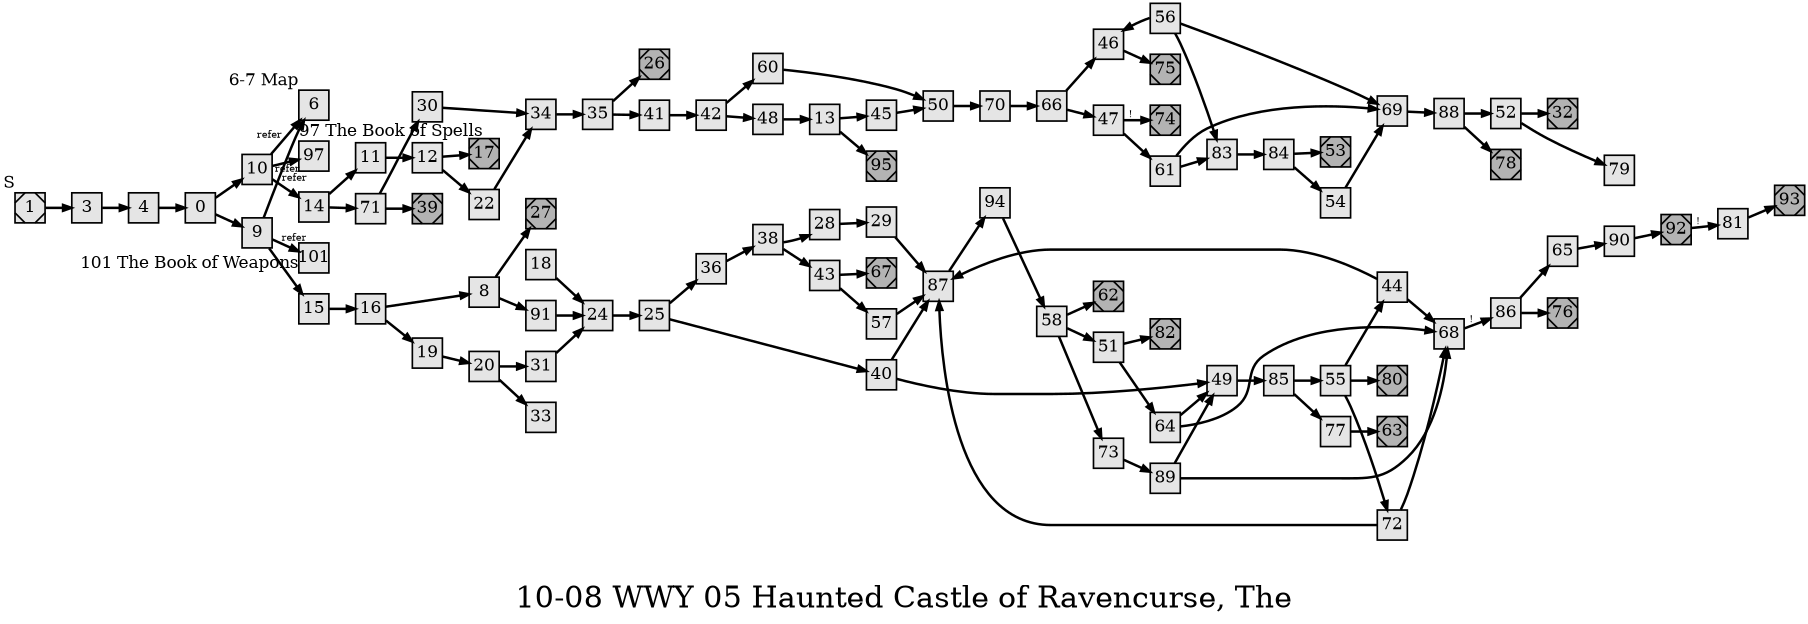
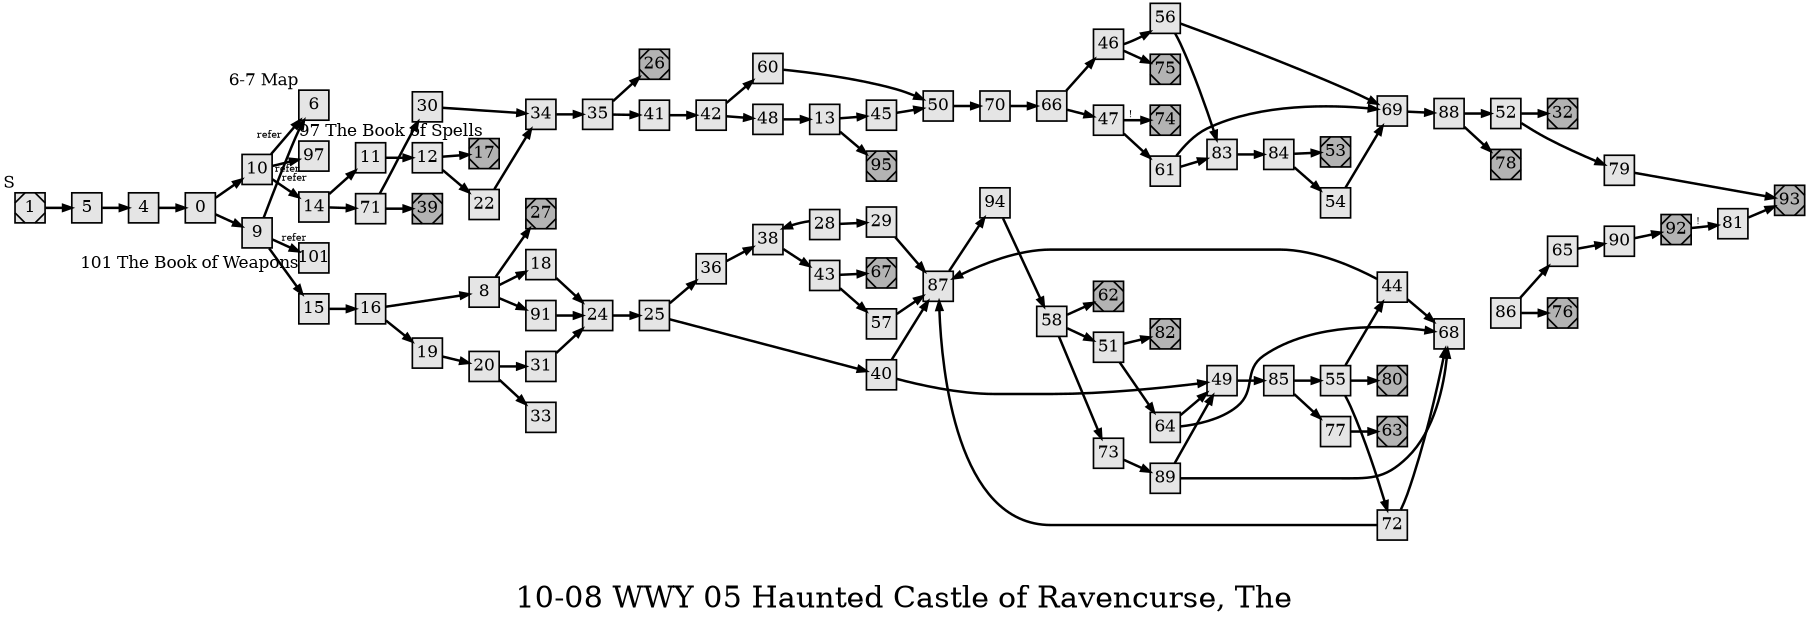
  digraph {
    fontsize=36
    label="10-08 WWY 05 Haunted Castle of Ravencurse, The"
    nodesep=0.35
    ordering=out
    rankdir=LR
    ranksep=0.45
    node [fillcolor=grey90 fixedsize=true fontsize=20 labelfloat=true margin="0,0" penwidth=2 regular=true shape=rect style=filled]
    edge [fontsize=12 labelfloat=true penwidth=3]
    1 [shape=Msquare xlabel=S]
-   3
+   3 [label=5]
    4
    n4 [label=0]
    10
    9
    6 [xlabel="6-7 Map"]
    97 [xlabel="97 The Book of Spells"]
    14
    101 [xlabel="101 The Book of Weapons"]
    15
    11
    71
    16
    n15 [label=91]
    8
    27 [fillcolor=grey70 shape=Msquare]
    18
    24
    25
    19
    12
    30
    39 [fillcolor=grey70 shape=Msquare]
    22
    17 [fillcolor=grey70 shape=Msquare]
    34
    35
    13
    45
    95 [fillcolor=grey70 shape=Msquare]
    50
    70
    20
    31
    33
    36
    40
    26 [fillcolor=grey70 shape=Msquare]
    41
    38
    87
    49
    28
    43
    94
    85
    29
    58
    32 [fillcolor=grey70 shape=Msquare]
    42
    60
    48
    67 [fillcolor=grey70 shape=Msquare]
    57
    55
    77
    44
    68
    86
    65
    76 [fillcolor=grey70 shape=Msquare]
    66
    46
    56
    75 [fillcolor=grey70 shape=Msquare]
    69
    83
    88
    84
    74 [fillcolor=grey70 shape=Msquare]
    47
    61
    72
    80 [fillcolor=grey70 shape=Msquare]
    63 [fillcolor=grey70 shape=Msquare]
    82 [fillcolor=grey70 shape=Msquare]
    51
    64
    52
    79
    93 [fillcolor=grey70 shape=Msquare]
    53 [fillcolor=grey70 shape=Msquare]
    54
    78 [fillcolor=grey70 shape=Msquare]
    62 [fillcolor=grey70 shape=Msquare]
    73
    89
    90
    92 [fillcolor=grey70 shape=Msquare]
    81
    1 -> 3
    3 -> 4
    4 -> n4
    n4 -> 10
    n4 -> 9
    10 -> 6 [xlabel=refer]
    10 -> 97 [xlabel=refer]
    10 -> 14
    9 -> 6 [xlabel=refer]
    9 -> 101 [xlabel=refer]
    9 -> 15
    14 -> 11
    14 -> 71
    15 -> 16
    11 -> 12
    71 -> 30
    71 -> 39
    16 -> 8
    16 -> 19
    n15 -> 24
    8 -> n15
    8 -> 27
+   8 -> 18
    18 -> 24
    24 -> 25
    25 -> 36
    25 -> 40
    19 -> 20
    12 -> 22
    12 -> 17
    30 -> 34
    22 -> 34
    34 -> 35
    35 -> 26
    35 -> 41
    13 -> 45
    13 -> 95
    45 -> 50
    50 -> 70
    70 -> 66
    20 -> 31
    20 -> 33
    31 -> 24
    36 -> 38
    40 -> 87
    40 -> 49
    41 -> 42
-   38 -> 28
+   28 -> 38
    38 -> 43
    87 -> 94
    49 -> 85
    28 -> 29
    43 -> 67
    43 -> 57
    94 -> 58
    85 -> 55
    85 -> 77
    29 -> 87
    58 -> 51
    58 -> 62
    58 -> 73
    42 -> 60
    42 -> 48
    60 -> 50
    48 -> 13
    57 -> 87
    55 -> 44
    55 -> 72
    55 -> 80
    77 -> 63
    44 -> 87
    44 -> 68
-   68 -> 86 [xlabel="!"]
    86 -> 65
    86 -> 76
    65 -> 90
    66 -> 46
    66 -> 47
-   56 -> 46
+   46 -> 56
    46 -> 75
    56 -> 69
    56 -> 83
    69 -> 88
    83 -> 84
    88 -> 52
    88 -> 78
    84 -> 53
    84 -> 54
    47 -> 74 [xlabel="!"]
    47 -> 61
    61 -> 69
    61 -> 83
    72 -> 87
    72 -> 68
    51 -> 82
    51 -> 64
    64 -> 49
    64 -> 68
    52 -> 32
    52 -> 79
+   79 -> 93
    54 -> 69
    73 -> 89
    89 -> 49
    89 -> 68
    90 -> 92
    92 -> 81 [xlabel="!"]
    81 -> 93
  }
